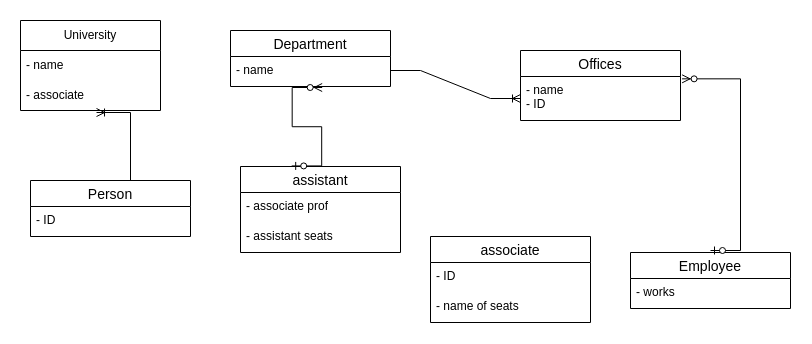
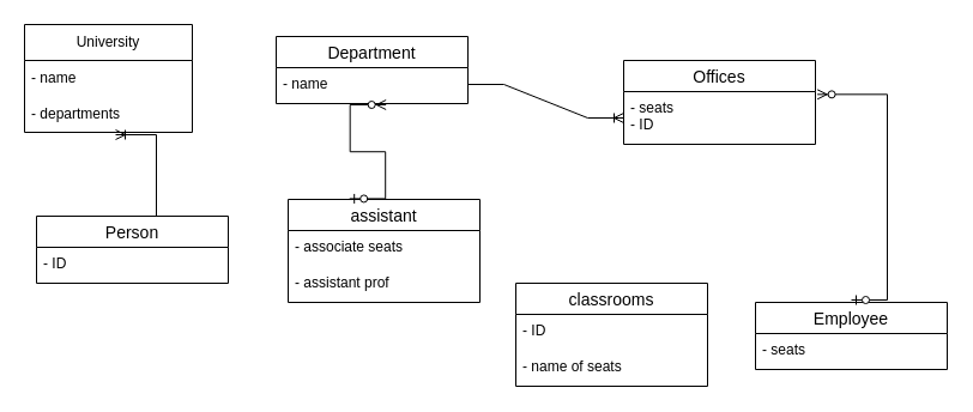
  <mxCell id="0" />
  <mxCell id="1" parent="0" />
  <mxCell id="2" value="University" style="swimlane;fontStyle=0;childLayout=stackLayout;horizontal=1;startSize=30;horizontalStack=0;resizeParent=1;resizeParentMax=0;resizeLast=0;collapsible=1;marginBottom=0;whiteSpace=wrap;html=1;" vertex="1" parent="1"><mxGeometry x="20" y="20" width="140" height="90" as="geometry" /></mxCell>
  <mxCell id="3" value="- name" style="text;strokeColor=none;fillColor=none;align=left;verticalAlign=middle;spacingLeft=4;spacingRight=4;overflow=hidden;points=[[0,0.5],[1,0.5]];portConstraint=eastwest;rotatable=0;whiteSpace=wrap;html=1;" vertex="1" parent="2"><mxGeometry y="30" width="140" height="30" as="geometry" /></mxCell>
  <mxCell id="4" value="" style="edgeStyle=entityRelationEdgeStyle;fontSize=12;html=1;endArrow=ERoneToMany;rounded=0;entryX=0.543;entryY=1.067;entryDx=0;entryDy=0;entryPerimeter=0;" edge="1" parent="2" target="5"><mxGeometry width="100" height="100" relative="1" as="geometry"><mxPoint x="80" y="160" as="sourcePoint" /><mxPoint x="180" y="60" as="targetPoint" /></mxGeometry></mxCell>
- <mxCell id="5" value="- associate" style="text;strokeColor=none;fillColor=none;align=left;verticalAlign=middle;spacingLeft=4;spacingRight=4;overflow=hidden;points=[[0,0.5],[1,0.5]];portConstraint=eastwest;rotatable=0;whiteSpace=wrap;html=1;" vertex="1" parent="2"><mxGeometry y="60" width="140" height="30" as="geometry" /></mxCell>
+ <mxCell id="5" value="- departments" style="text;strokeColor=none;fillColor=none;align=left;verticalAlign=middle;spacingLeft=4;spacingRight=4;overflow=hidden;points=[[0,0.5],[1,0.5]];portConstraint=eastwest;rotatable=0;whiteSpace=wrap;html=1;" vertex="1" parent="2"><mxGeometry y="60" width="140" height="30" as="geometry" /></mxCell>
  <mxCell id="6" value="Department" style="swimlane;fontStyle=0;childLayout=stackLayout;horizontal=1;startSize=26;horizontalStack=0;resizeParent=1;resizeParentMax=0;resizeLast=0;collapsible=1;marginBottom=0;align=center;fontSize=14;" vertex="1" parent="1"><mxGeometry x="230" y="30" width="160" height="56" as="geometry" /></mxCell>
  <mxCell id="7" value="- name" style="text;strokeColor=none;fillColor=none;spacingLeft=4;spacingRight=4;overflow=hidden;rotatable=0;points=[[0,0.5],[1,0.5]];portConstraint=eastwest;fontSize=12;whiteSpace=wrap;html=1;" vertex="1" parent="6"><mxGeometry y="26" width="160" height="30" as="geometry" /></mxCell>
  <mxCell id="8" value="Offices" style="swimlane;fontStyle=0;childLayout=stackLayout;horizontal=1;startSize=26;horizontalStack=0;resizeParent=1;resizeParentMax=0;resizeLast=0;collapsible=1;marginBottom=0;align=center;fontSize=14;" vertex="1" parent="1"><mxGeometry x="520" y="50" width="160" height="70" as="geometry" /></mxCell>
- <mxCell id="9" value="- name&amp;nbsp;&lt;br&gt;- ID&lt;br&gt;" style="text;strokeColor=none;fillColor=none;spacingLeft=4;spacingRight=4;overflow=hidden;rotatable=0;points=[[0,0.5],[1,0.5]];portConstraint=eastwest;fontSize=12;whiteSpace=wrap;html=1;" vertex="1" parent="8"><mxGeometry y="26" width="160" height="44" as="geometry" /></mxCell>
+ <mxCell id="9" value="- seats&amp;nbsp;&lt;br&gt;- ID&lt;br&gt;" style="text;strokeColor=none;fillColor=none;spacingLeft=4;spacingRight=4;overflow=hidden;rotatable=0;points=[[0,0.5],[1,0.5]];portConstraint=eastwest;fontSize=12;whiteSpace=wrap;html=1;" vertex="1" parent="8"><mxGeometry y="26" width="160" height="44" as="geometry" /></mxCell>
  <mxCell id="10" value="" style="edgeStyle=entityRelationEdgeStyle;fontSize=12;html=1;endArrow=ERoneToMany;rounded=0;entryX=0;entryY=0.5;entryDx=0;entryDy=0;" edge="1" parent="1" target="9"><mxGeometry width="100" height="100" relative="1" as="geometry"><mxPoint x="390" y="70" as="sourcePoint" /><mxPoint x="490" y="-30" as="targetPoint" /></mxGeometry></mxCell>
  <mxCell id="11" value="Person" style="swimlane;fontStyle=0;childLayout=stackLayout;horizontal=1;startSize=26;horizontalStack=0;resizeParent=1;resizeParentMax=0;resizeLast=0;collapsible=1;marginBottom=0;align=center;fontSize=14;" vertex="1" parent="1"><mxGeometry x="30" y="180" width="160" height="56" as="geometry" /></mxCell>
  <mxCell id="12" value="- ID" style="text;strokeColor=none;fillColor=none;spacingLeft=4;spacingRight=4;overflow=hidden;rotatable=0;points=[[0,0.5],[1,0.5]];portConstraint=eastwest;fontSize=12;whiteSpace=wrap;html=1;" vertex="1" parent="11"><mxGeometry y="26" width="160" height="30" as="geometry" /></mxCell>
  <mxCell id="13" value="assistant" style="swimlane;fontStyle=0;childLayout=stackLayout;horizontal=1;startSize=26;horizontalStack=0;resizeParent=1;resizeParentMax=0;resizeLast=0;collapsible=1;marginBottom=0;align=center;fontSize=14;" vertex="1" parent="1"><mxGeometry x="240" y="166" width="160" height="86" as="geometry" /></mxCell>
- <mxCell id="14" value="- associate prof" style="text;strokeColor=none;fillColor=none;spacingLeft=4;spacingRight=4;overflow=hidden;rotatable=0;points=[[0,0.5],[1,0.5]];portConstraint=eastwest;fontSize=12;whiteSpace=wrap;html=1;" vertex="1" parent="13"><mxGeometry y="26" width="160" height="30" as="geometry" /></mxCell>
- <mxCell id="15" value="- assistant seats" style="text;strokeColor=none;fillColor=none;spacingLeft=4;spacingRight=4;overflow=hidden;rotatable=0;points=[[0,0.5],[1,0.5]];portConstraint=eastwest;fontSize=12;whiteSpace=wrap;html=1;" vertex="1" parent="13"><mxGeometry y="56" width="160" height="30" as="geometry" /></mxCell>
- <mxCell id="16" value="associate" style="swimlane;fontStyle=0;childLayout=stackLayout;horizontal=1;startSize=26;horizontalStack=0;resizeParent=1;resizeParentMax=0;resizeLast=0;collapsible=1;marginBottom=0;align=center;fontSize=14;" vertex="1" parent="1"><mxGeometry x="430" y="236" width="160" height="86" as="geometry" /></mxCell>
+ <mxCell id="14" value="- associate seats" style="text;strokeColor=none;fillColor=none;spacingLeft=4;spacingRight=4;overflow=hidden;rotatable=0;points=[[0,0.5],[1,0.5]];portConstraint=eastwest;fontSize=12;whiteSpace=wrap;html=1;" vertex="1" parent="13"><mxGeometry y="26" width="160" height="30" as="geometry" /></mxCell>
+ <mxCell id="15" value="- assistant prof" style="text;strokeColor=none;fillColor=none;spacingLeft=4;spacingRight=4;overflow=hidden;rotatable=0;points=[[0,0.5],[1,0.5]];portConstraint=eastwest;fontSize=12;whiteSpace=wrap;html=1;" vertex="1" parent="13"><mxGeometry y="56" width="160" height="30" as="geometry" /></mxCell>
+ <mxCell id="16" value="classrooms" style="swimlane;fontStyle=0;childLayout=stackLayout;horizontal=1;startSize=26;horizontalStack=0;resizeParent=1;resizeParentMax=0;resizeLast=0;collapsible=1;marginBottom=0;align=center;fontSize=14;" vertex="1" parent="1"><mxGeometry x="430" y="236" width="160" height="86" as="geometry" /></mxCell>
  <mxCell id="17" value="- ID" style="text;strokeColor=none;fillColor=none;spacingLeft=4;spacingRight=4;overflow=hidden;rotatable=0;points=[[0,0.5],[1,0.5]];portConstraint=eastwest;fontSize=12;whiteSpace=wrap;html=1;" vertex="1" parent="16"><mxGeometry y="26" width="160" height="30" as="geometry" /></mxCell>
  <mxCell id="18" value="- name of seats" style="text;strokeColor=none;fillColor=none;spacingLeft=4;spacingRight=4;overflow=hidden;rotatable=0;points=[[0,0.5],[1,0.5]];portConstraint=eastwest;fontSize=12;whiteSpace=wrap;html=1;" vertex="1" parent="16"><mxGeometry y="56" width="160" height="30" as="geometry" /></mxCell>
  <mxCell id="19" value="" style="edgeStyle=entityRelationEdgeStyle;fontSize=12;html=1;endArrow=ERzeroToMany;startArrow=ERzeroToOne;rounded=0;exitX=0.32;exitY=0.005;exitDx=0;exitDy=0;exitPerimeter=0;entryX=0.573;entryY=1.067;entryDx=0;entryDy=0;entryPerimeter=0;" edge="1" parent="1"><mxGeometry width="100" height="100" relative="1" as="geometry"><mxPoint x="291.2" y="165.43" as="sourcePoint" /><mxPoint x="321.68" y="87.01" as="targetPoint" /><Array as="points"><mxPoint x="321" y="79" /></Array></mxGeometry></mxCell>
  <mxCell id="20" value="Employee" style="swimlane;fontStyle=0;childLayout=stackLayout;horizontal=1;startSize=26;horizontalStack=0;resizeParent=1;resizeParentMax=0;resizeLast=0;collapsible=1;marginBottom=0;align=center;fontSize=14;" vertex="1" parent="1"><mxGeometry x="630" y="252" width="160" height="56" as="geometry" /></mxCell>
- <mxCell id="21" value="- works" style="text;strokeColor=none;fillColor=none;spacingLeft=4;spacingRight=4;overflow=hidden;rotatable=0;points=[[0,0.5],[1,0.5]];portConstraint=eastwest;fontSize=12;whiteSpace=wrap;html=1;" vertex="1" parent="20"><mxGeometry y="26" width="160" height="30" as="geometry" /></mxCell>
+ <mxCell id="21" value="- seats" style="text;strokeColor=none;fillColor=none;spacingLeft=4;spacingRight=4;overflow=hidden;rotatable=0;points=[[0,0.5],[1,0.5]];portConstraint=eastwest;fontSize=12;whiteSpace=wrap;html=1;" vertex="1" parent="20"><mxGeometry y="26" width="160" height="30" as="geometry" /></mxCell>
  <mxCell id="22" value="" style="edgeStyle=entityRelationEdgeStyle;fontSize=12;html=1;endArrow=ERzeroToMany;startArrow=ERzeroToOne;rounded=0;entryX=1.01;entryY=0.053;entryDx=0;entryDy=0;entryPerimeter=0;" edge="1" parent="1" target="9"><mxGeometry width="100" height="100" relative="1" as="geometry"><mxPoint x="710" y="250" as="sourcePoint" /><mxPoint x="760" y="110" as="targetPoint" /></mxGeometry></mxCell>
